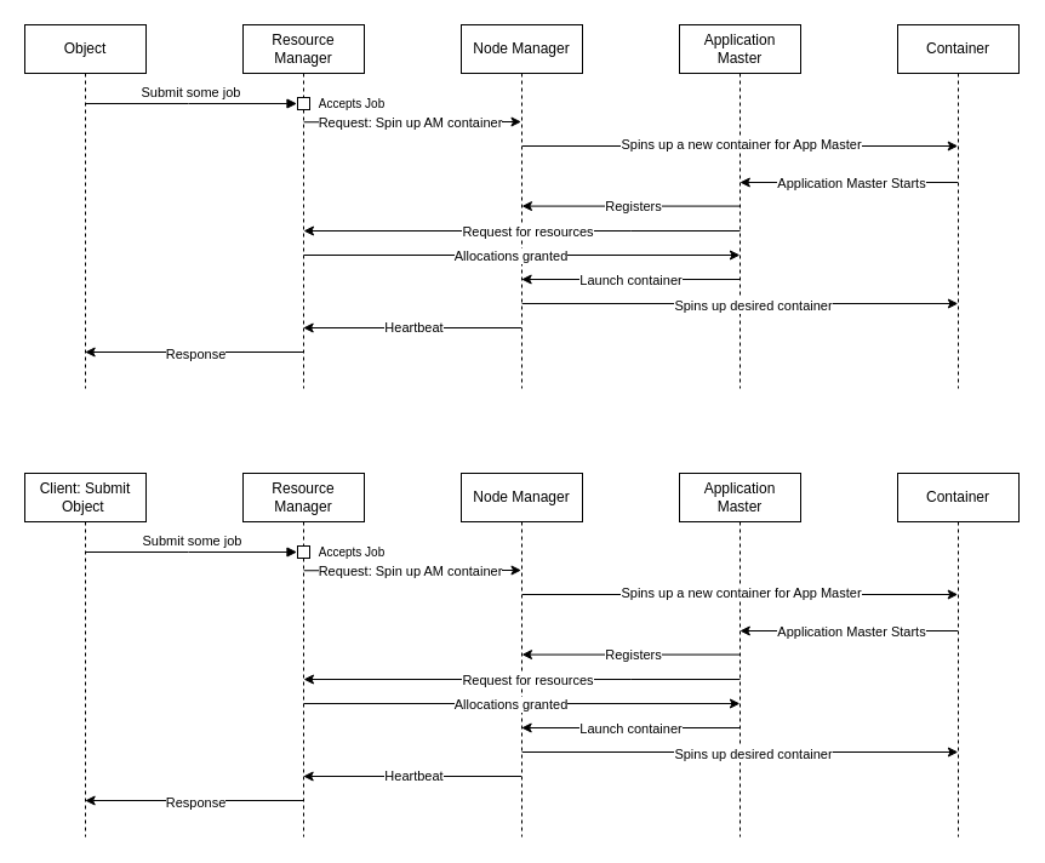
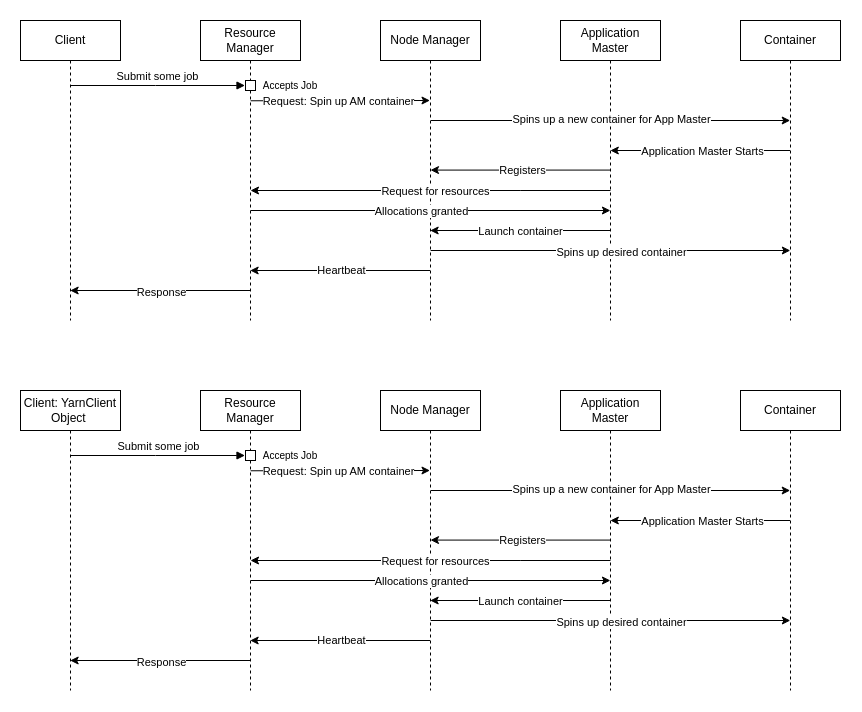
  <mxCell id="0" />
  <mxCell id="1" parent="0" />
- <mxCell id="2" value="Object" style="shape=umlLifeline;perimeter=lifelinePerimeter;whiteSpace=wrap;html=1;container=0;dropTarget=0;collapsible=0;recursiveResize=0;outlineConnect=0;portConstraint=eastwest;newEdgeStyle={&quot;edgeStyle&quot;:&quot;elbowEdgeStyle&quot;,&quot;elbow&quot;:&quot;vertical&quot;,&quot;curved&quot;:0,&quot;rounded&quot;:0};" parent="1" vertex="1"><mxGeometry x="20" y="20" width="100" height="300" as="geometry" /></mxCell>
+ <mxCell id="2" value="Client" style="shape=umlLifeline;perimeter=lifelinePerimeter;whiteSpace=wrap;html=1;container=0;dropTarget=0;collapsible=0;recursiveResize=0;outlineConnect=0;portConstraint=eastwest;newEdgeStyle={&quot;edgeStyle&quot;:&quot;elbowEdgeStyle&quot;,&quot;elbow&quot;:&quot;vertical&quot;,&quot;curved&quot;:0,&quot;rounded&quot;:0};" parent="1" vertex="1"><mxGeometry x="20" y="20" width="100" height="300" as="geometry" /></mxCell>
  <mxCell id="3" value="" style="edgeStyle=elbowEdgeStyle;rounded=0;orthogonalLoop=1;jettySize=auto;html=1;elbow=vertical;curved=0;" edge="1" parent="1"><mxGeometry relative="1" as="geometry"><mxPoint x="250.1" y="100.28" as="sourcePoint" /><mxPoint x="429.5" y="100.28" as="targetPoint" /></mxGeometry></mxCell>
  <mxCell id="4" value="Request: Spin up AM container" style="edgeLabel;html=1;align=center;verticalAlign=middle;resizable=0;points=[];" vertex="1" connectable="0" parent="3"><mxGeometry x="-0.017" y="3" relative="1" as="geometry"><mxPoint y="3" as="offset" /></mxGeometry></mxCell>
  <mxCell id="5" value="Resource Manager" style="shape=umlLifeline;perimeter=lifelinePerimeter;whiteSpace=wrap;html=1;container=0;dropTarget=0;collapsible=0;recursiveResize=0;outlineConnect=0;portConstraint=eastwest;newEdgeStyle={&quot;edgeStyle&quot;:&quot;elbowEdgeStyle&quot;,&quot;elbow&quot;:&quot;vertical&quot;,&quot;curved&quot;:0,&quot;rounded&quot;:0};" parent="1" vertex="1"><mxGeometry x="200" y="20" width="100" height="300" as="geometry" /></mxCell>
  <mxCell id="6" value="" style="html=1;points=[];perimeter=orthogonalPerimeter;outlineConnect=0;targetShapes=umlLifeline;portConstraint=eastwest;newEdgeStyle={&quot;edgeStyle&quot;:&quot;elbowEdgeStyle&quot;,&quot;elbow&quot;:&quot;vertical&quot;,&quot;curved&quot;:0,&quot;rounded&quot;:0};" parent="5" vertex="1"><mxGeometry x="45" y="60" width="10" height="10" as="geometry" /></mxCell>
  <mxCell id="7" value="Node Manager" style="shape=umlLifeline;perimeter=lifelinePerimeter;whiteSpace=wrap;html=1;container=0;dropTarget=0;collapsible=0;recursiveResize=0;outlineConnect=0;portConstraint=eastwest;newEdgeStyle={&quot;edgeStyle&quot;:&quot;elbowEdgeStyle&quot;,&quot;elbow&quot;:&quot;vertical&quot;,&quot;curved&quot;:0,&quot;rounded&quot;:0};" vertex="1" parent="1"><mxGeometry x="380" y="20" width="100" height="300" as="geometry" /></mxCell>
  <mxCell id="8" value="Application Master" style="shape=umlLifeline;perimeter=lifelinePerimeter;whiteSpace=wrap;html=1;container=0;dropTarget=0;collapsible=0;recursiveResize=0;outlineConnect=0;portConstraint=eastwest;newEdgeStyle={&quot;edgeStyle&quot;:&quot;elbowEdgeStyle&quot;,&quot;elbow&quot;:&quot;vertical&quot;,&quot;curved&quot;:0,&quot;rounded&quot;:0};" vertex="1" parent="1"><mxGeometry x="560" y="20" width="100" height="300" as="geometry" /></mxCell>
  <mxCell id="9" value="Container" style="shape=umlLifeline;perimeter=lifelinePerimeter;whiteSpace=wrap;html=1;container=0;dropTarget=0;collapsible=0;recursiveResize=0;outlineConnect=0;portConstraint=eastwest;newEdgeStyle={&quot;edgeStyle&quot;:&quot;elbowEdgeStyle&quot;,&quot;elbow&quot;:&quot;vertical&quot;,&quot;curved&quot;:0,&quot;rounded&quot;:0};" vertex="1" parent="1"><mxGeometry x="740" y="20" width="100" height="300" as="geometry" /></mxCell>
  <mxCell id="10" value="" style="edgeStyle=elbowEdgeStyle;rounded=0;orthogonalLoop=1;jettySize=auto;html=1;elbow=vertical;curved=0;" edge="1" parent="1"><mxGeometry relative="1" as="geometry"><mxPoint x="430.3" y="120" as="sourcePoint" /><mxPoint x="789.7" y="120" as="targetPoint" /></mxGeometry></mxCell>
  <mxCell id="11" value="Spins up a new container for App Master" style="edgeLabel;html=1;align=center;verticalAlign=middle;resizable=0;points=[];" vertex="1" connectable="0" parent="10"><mxGeometry x="-0.12" y="2" relative="1" as="geometry"><mxPoint x="22" as="offset" /></mxGeometry></mxCell>
  <mxCell id="12" value="Submit some job" style="html=1;verticalAlign=bottom;endArrow=block;edgeStyle=elbowEdgeStyle;elbow=vertical;curved=0;rounded=0;" parent="1" edge="1"><mxGeometry relative="1" as="geometry"><mxPoint x="70" y="85" as="sourcePoint" /><Array as="points"><mxPoint x="155" y="85" /></Array><mxPoint x="244.5" y="85" as="targetPoint" /><mxPoint as="offset" /></mxGeometry></mxCell>
  <mxCell id="13" value="&lt;font style=&quot;font-size: 10px;&quot;&gt;Accepts Job&lt;/font&gt;" style="text;html=1;align=center;verticalAlign=middle;whiteSpace=wrap;rounded=0;" vertex="1" parent="1"><mxGeometry x="260" y="70" width="60" height="30" as="geometry" /></mxCell>
  <mxCell id="14" value="" style="endArrow=classic;html=1;rounded=0;" edge="1" parent="1"><mxGeometry width="50" height="50" relative="1" as="geometry"><mxPoint x="789.5" y="150" as="sourcePoint" /><mxPoint x="609.81" y="150" as="targetPoint" /></mxGeometry></mxCell>
  <mxCell id="15" value="Application Master Starts" style="edgeLabel;html=1;align=center;verticalAlign=middle;resizable=0;points=[];" vertex="1" connectable="0" parent="14"><mxGeometry x="-0.021" relative="1" as="geometry"><mxPoint as="offset" /></mxGeometry></mxCell>
  <mxCell id="16" value="" style="endArrow=classic;html=1;rounded=0;" edge="1" parent="1"><mxGeometry width="50" height="50" relative="1" as="geometry"><mxPoint x="610.01" y="190" as="sourcePoint" /><mxPoint x="249.987" y="190" as="targetPoint" /><Array as="points"><mxPoint x="520.32" y="190" /></Array></mxGeometry></mxCell>
  <mxCell id="17" value="Request for resources" style="edgeLabel;html=1;align=center;verticalAlign=middle;resizable=0;points=[];" vertex="1" connectable="0" parent="16"><mxGeometry x="-0.021" relative="1" as="geometry"><mxPoint as="offset" /></mxGeometry></mxCell>
  <mxCell id="18" value="" style="endArrow=classic;html=1;rounded=0;" edge="1" parent="1"><mxGeometry width="50" height="50" relative="1" as="geometry"><mxPoint x="609.69" y="169.58" as="sourcePoint" /><mxPoint x="430" y="169.58" as="targetPoint" /></mxGeometry></mxCell>
  <mxCell id="19" value="Registers" style="edgeLabel;html=1;align=center;verticalAlign=middle;resizable=0;points=[];" vertex="1" connectable="0" parent="18"><mxGeometry x="-0.021" relative="1" as="geometry"><mxPoint as="offset" /></mxGeometry></mxCell>
  <mxCell id="20" value="" style="endArrow=classic;html=1;rounded=0;" edge="1" parent="1"><mxGeometry width="50" height="50" relative="1" as="geometry"><mxPoint x="250.087" y="210" as="sourcePoint" /><mxPoint x="609.92" y="210" as="targetPoint" /></mxGeometry></mxCell>
  <mxCell id="21" value="Allocations granted" style="edgeLabel;html=1;align=center;verticalAlign=middle;resizable=0;points=[];" vertex="1" connectable="0" parent="20"><mxGeometry x="-0.116" y="-3" relative="1" as="geometry"><mxPoint x="11" y="-3" as="offset" /></mxGeometry></mxCell>
  <mxCell id="22" value="" style="endArrow=classic;html=1;rounded=0;" edge="1" parent="1"><mxGeometry width="50" height="50" relative="1" as="geometry"><mxPoint x="430.15" y="250" as="sourcePoint" /><mxPoint x="789.84" y="250" as="targetPoint" /></mxGeometry></mxCell>
  <mxCell id="23" value="Spins up desired container" style="edgeLabel;html=1;align=center;verticalAlign=middle;resizable=0;points=[];" vertex="1" connectable="0" parent="22"><mxGeometry x="-0.078" y="-1" relative="1" as="geometry"><mxPoint x="24" as="offset" /></mxGeometry></mxCell>
  <mxCell id="24" value="" style="endArrow=classic;html=1;rounded=0;" edge="1" parent="1"><mxGeometry width="50" height="50" relative="1" as="geometry"><mxPoint x="609.5" y="230" as="sourcePoint" /><mxPoint x="429.667" y="230" as="targetPoint" /></mxGeometry></mxCell>
  <mxCell id="25" value="Launch container" style="edgeLabel;html=1;align=center;verticalAlign=middle;resizable=0;points=[];" vertex="1" connectable="0" parent="24"><mxGeometry x="-0.001" relative="1" as="geometry"><mxPoint as="offset" /></mxGeometry></mxCell>
  <mxCell id="26" value="" style="endArrow=classic;html=1;rounded=0;" edge="1" parent="1"><mxGeometry width="50" height="50" relative="1" as="geometry"><mxPoint x="429.5" y="270" as="sourcePoint" /><mxPoint x="249.667" y="270" as="targetPoint" /></mxGeometry></mxCell>
  <mxCell id="27" value="Heartbeat" style="edgeLabel;html=1;align=center;verticalAlign=middle;resizable=0;points=[];" vertex="1" connectable="0" parent="26"><mxGeometry x="-0.01" y="-1" relative="1" as="geometry"><mxPoint as="offset" /></mxGeometry></mxCell>
  <mxCell id="28" value="" style="endArrow=classic;html=1;rounded=0;" edge="1" parent="1"><mxGeometry width="50" height="50" relative="1" as="geometry"><mxPoint x="249.5" y="290" as="sourcePoint" /><mxPoint x="69.667" y="290" as="targetPoint" /></mxGeometry></mxCell>
  <mxCell id="29" value="Response" style="edgeLabel;html=1;align=center;verticalAlign=middle;resizable=0;points=[];" vertex="1" connectable="0" parent="28"><mxGeometry x="-0.084" y="1" relative="1" as="geometry"><mxPoint x="-7" as="offset" /></mxGeometry></mxCell>
- <mxCell id="30" value="Client: Submit Object&amp;nbsp;" style="shape=umlLifeline;perimeter=lifelinePerimeter;whiteSpace=wrap;html=1;container=0;dropTarget=0;collapsible=0;recursiveResize=0;outlineConnect=0;portConstraint=eastwest;newEdgeStyle={&quot;edgeStyle&quot;:&quot;elbowEdgeStyle&quot;,&quot;elbow&quot;:&quot;vertical&quot;,&quot;curved&quot;:0,&quot;rounded&quot;:0};" vertex="1" parent="1"><mxGeometry x="20" y="390" width="100" height="300" as="geometry" /></mxCell>
+ <mxCell id="30" value="Client: YarnClient Object&amp;nbsp;" style="shape=umlLifeline;perimeter=lifelinePerimeter;whiteSpace=wrap;html=1;container=0;dropTarget=0;collapsible=0;recursiveResize=0;outlineConnect=0;portConstraint=eastwest;newEdgeStyle={&quot;edgeStyle&quot;:&quot;elbowEdgeStyle&quot;,&quot;elbow&quot;:&quot;vertical&quot;,&quot;curved&quot;:0,&quot;rounded&quot;:0};" vertex="1" parent="1"><mxGeometry x="20" y="390" width="100" height="300" as="geometry" /></mxCell>
  <mxCell id="31" value="" style="edgeStyle=elbowEdgeStyle;rounded=0;orthogonalLoop=1;jettySize=auto;html=1;elbow=vertical;curved=0;" edge="1" parent="1"><mxGeometry relative="1" as="geometry"><mxPoint x="250.1" y="470.28" as="sourcePoint" /><mxPoint x="429.5" y="470.28" as="targetPoint" /></mxGeometry></mxCell>
  <mxCell id="32" value="Request: Spin up AM container" style="edgeLabel;html=1;align=center;verticalAlign=middle;resizable=0;points=[];" vertex="1" connectable="0" parent="31"><mxGeometry x="-0.017" y="3" relative="1" as="geometry"><mxPoint y="3" as="offset" /></mxGeometry></mxCell>
  <mxCell id="33" value="Resource Manager" style="shape=umlLifeline;perimeter=lifelinePerimeter;whiteSpace=wrap;html=1;container=0;dropTarget=0;collapsible=0;recursiveResize=0;outlineConnect=0;portConstraint=eastwest;newEdgeStyle={&quot;edgeStyle&quot;:&quot;elbowEdgeStyle&quot;,&quot;elbow&quot;:&quot;vertical&quot;,&quot;curved&quot;:0,&quot;rounded&quot;:0};" vertex="1" parent="1"><mxGeometry x="200" y="390" width="100" height="300" as="geometry" /></mxCell>
  <mxCell id="34" value="" style="html=1;points=[];perimeter=orthogonalPerimeter;outlineConnect=0;targetShapes=umlLifeline;portConstraint=eastwest;newEdgeStyle={&quot;edgeStyle&quot;:&quot;elbowEdgeStyle&quot;,&quot;elbow&quot;:&quot;vertical&quot;,&quot;curved&quot;:0,&quot;rounded&quot;:0};" vertex="1" parent="33"><mxGeometry x="45" y="60" width="10" height="10" as="geometry" /></mxCell>
  <mxCell id="35" value="Node Manager" style="shape=umlLifeline;perimeter=lifelinePerimeter;whiteSpace=wrap;html=1;container=0;dropTarget=0;collapsible=0;recursiveResize=0;outlineConnect=0;portConstraint=eastwest;newEdgeStyle={&quot;edgeStyle&quot;:&quot;elbowEdgeStyle&quot;,&quot;elbow&quot;:&quot;vertical&quot;,&quot;curved&quot;:0,&quot;rounded&quot;:0};" vertex="1" parent="1"><mxGeometry x="380" y="390" width="100" height="300" as="geometry" /></mxCell>
  <mxCell id="36" value="Application Master" style="shape=umlLifeline;perimeter=lifelinePerimeter;whiteSpace=wrap;html=1;container=0;dropTarget=0;collapsible=0;recursiveResize=0;outlineConnect=0;portConstraint=eastwest;newEdgeStyle={&quot;edgeStyle&quot;:&quot;elbowEdgeStyle&quot;,&quot;elbow&quot;:&quot;vertical&quot;,&quot;curved&quot;:0,&quot;rounded&quot;:0};" vertex="1" parent="1"><mxGeometry x="560" y="390" width="100" height="300" as="geometry" /></mxCell>
  <mxCell id="37" value="Container" style="shape=umlLifeline;perimeter=lifelinePerimeter;whiteSpace=wrap;html=1;container=0;dropTarget=0;collapsible=0;recursiveResize=0;outlineConnect=0;portConstraint=eastwest;newEdgeStyle={&quot;edgeStyle&quot;:&quot;elbowEdgeStyle&quot;,&quot;elbow&quot;:&quot;vertical&quot;,&quot;curved&quot;:0,&quot;rounded&quot;:0};" vertex="1" parent="1"><mxGeometry x="740" y="390" width="100" height="300" as="geometry" /></mxCell>
  <mxCell id="38" value="" style="edgeStyle=elbowEdgeStyle;rounded=0;orthogonalLoop=1;jettySize=auto;html=1;elbow=vertical;curved=0;" edge="1" parent="1"><mxGeometry relative="1" as="geometry"><mxPoint x="430.3" y="490" as="sourcePoint" /><mxPoint x="789.7" y="490" as="targetPoint" /></mxGeometry></mxCell>
  <mxCell id="39" value="Spins up a new container for App Master" style="edgeLabel;html=1;align=center;verticalAlign=middle;resizable=0;points=[];" vertex="1" connectable="0" parent="38"><mxGeometry x="-0.12" y="2" relative="1" as="geometry"><mxPoint x="22" as="offset" /></mxGeometry></mxCell>
  <mxCell id="40" value="Submit some job" style="html=1;verticalAlign=bottom;endArrow=block;edgeStyle=elbowEdgeStyle;elbow=vertical;curved=0;rounded=0;" edge="1" parent="1"><mxGeometry x="0.003" relative="1" as="geometry"><mxPoint x="70" y="455" as="sourcePoint" /><Array as="points"><mxPoint x="155" y="455" /></Array><mxPoint x="244.5" y="455" as="targetPoint" /><mxPoint as="offset" /></mxGeometry></mxCell>
  <mxCell id="41" value="&lt;font style=&quot;font-size: 10px;&quot;&gt;Accepts Job&lt;/font&gt;" style="text;html=1;align=center;verticalAlign=middle;whiteSpace=wrap;rounded=0;" vertex="1" parent="1"><mxGeometry x="260" y="440" width="60" height="30" as="geometry" /></mxCell>
  <mxCell id="42" value="" style="endArrow=classic;html=1;rounded=0;" edge="1" parent="1"><mxGeometry width="50" height="50" relative="1" as="geometry"><mxPoint x="789.5" y="520" as="sourcePoint" /><mxPoint x="609.81" y="520" as="targetPoint" /></mxGeometry></mxCell>
  <mxCell id="43" value="Application Master Starts" style="edgeLabel;html=1;align=center;verticalAlign=middle;resizable=0;points=[];" vertex="1" connectable="0" parent="42"><mxGeometry x="-0.021" relative="1" as="geometry"><mxPoint as="offset" /></mxGeometry></mxCell>
  <mxCell id="44" value="" style="endArrow=classic;html=1;rounded=0;" edge="1" parent="1"><mxGeometry width="50" height="50" relative="1" as="geometry"><mxPoint x="610.01" y="560" as="sourcePoint" /><mxPoint x="249.987" y="560" as="targetPoint" /><Array as="points"><mxPoint x="520.32" y="560" /></Array></mxGeometry></mxCell>
  <mxCell id="45" value="Request for resources" style="edgeLabel;html=1;align=center;verticalAlign=middle;resizable=0;points=[];" vertex="1" connectable="0" parent="44"><mxGeometry x="-0.021" relative="1" as="geometry"><mxPoint as="offset" /></mxGeometry></mxCell>
  <mxCell id="46" value="" style="endArrow=classic;html=1;rounded=0;" edge="1" parent="1"><mxGeometry width="50" height="50" relative="1" as="geometry"><mxPoint x="609.69" y="539.58" as="sourcePoint" /><mxPoint x="430" y="539.58" as="targetPoint" /></mxGeometry></mxCell>
  <mxCell id="47" value="Registers" style="edgeLabel;html=1;align=center;verticalAlign=middle;resizable=0;points=[];" vertex="1" connectable="0" parent="46"><mxGeometry x="-0.021" relative="1" as="geometry"><mxPoint as="offset" /></mxGeometry></mxCell>
  <mxCell id="48" value="" style="endArrow=classic;html=1;rounded=0;" edge="1" parent="1"><mxGeometry width="50" height="50" relative="1" as="geometry"><mxPoint x="250.087" y="580" as="sourcePoint" /><mxPoint x="609.92" y="580" as="targetPoint" /></mxGeometry></mxCell>
  <mxCell id="49" value="Allocations granted" style="edgeLabel;html=1;align=center;verticalAlign=middle;resizable=0;points=[];" vertex="1" connectable="0" parent="48"><mxGeometry x="-0.116" y="-3" relative="1" as="geometry"><mxPoint x="11" y="-3" as="offset" /></mxGeometry></mxCell>
  <mxCell id="50" value="" style="endArrow=classic;html=1;rounded=0;" edge="1" parent="1"><mxGeometry width="50" height="50" relative="1" as="geometry"><mxPoint x="430.15" y="620" as="sourcePoint" /><mxPoint x="789.84" y="620" as="targetPoint" /></mxGeometry></mxCell>
  <mxCell id="51" value="Spins up desired container" style="edgeLabel;html=1;align=center;verticalAlign=middle;resizable=0;points=[];" vertex="1" connectable="0" parent="50"><mxGeometry x="-0.078" y="-1" relative="1" as="geometry"><mxPoint x="24" as="offset" /></mxGeometry></mxCell>
  <mxCell id="52" value="" style="endArrow=classic;html=1;rounded=0;" edge="1" parent="1"><mxGeometry width="50" height="50" relative="1" as="geometry"><mxPoint x="609.5" y="600" as="sourcePoint" /><mxPoint x="429.667" y="600" as="targetPoint" /></mxGeometry></mxCell>
  <mxCell id="53" value="Launch container" style="edgeLabel;html=1;align=center;verticalAlign=middle;resizable=0;points=[];" vertex="1" connectable="0" parent="52"><mxGeometry x="-0.001" relative="1" as="geometry"><mxPoint as="offset" /></mxGeometry></mxCell>
  <mxCell id="54" value="" style="endArrow=classic;html=1;rounded=0;" edge="1" parent="1"><mxGeometry width="50" height="50" relative="1" as="geometry"><mxPoint x="429.5" y="640" as="sourcePoint" /><mxPoint x="249.667" y="640" as="targetPoint" /></mxGeometry></mxCell>
  <mxCell id="55" value="Heartbeat" style="edgeLabel;html=1;align=center;verticalAlign=middle;resizable=0;points=[];" vertex="1" connectable="0" parent="54"><mxGeometry x="-0.01" y="-1" relative="1" as="geometry"><mxPoint as="offset" /></mxGeometry></mxCell>
  <mxCell id="56" value="" style="endArrow=classic;html=1;rounded=0;" edge="1" parent="1"><mxGeometry width="50" height="50" relative="1" as="geometry"><mxPoint x="249.5" y="660" as="sourcePoint" /><mxPoint x="69.667" y="660" as="targetPoint" /></mxGeometry></mxCell>
  <mxCell id="57" value="Response" style="edgeLabel;html=1;align=center;verticalAlign=middle;resizable=0;points=[];" vertex="1" connectable="0" parent="56"><mxGeometry x="-0.084" y="1" relative="1" as="geometry"><mxPoint x="-7" as="offset" /></mxGeometry></mxCell>
